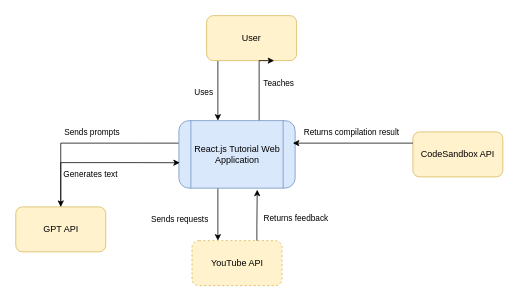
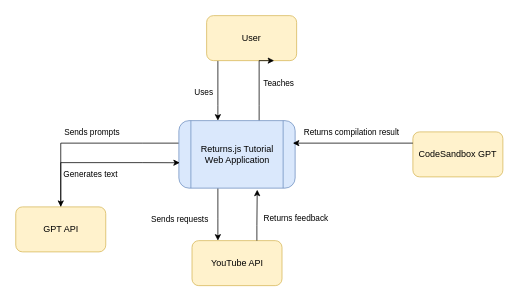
  <mxCell id="0" />
  <mxCell id="1" parent="0" />
  <mxCell id="2" value="" style="edgeStyle=orthogonalEdgeStyle;rounded=0;orthogonalLoop=1;jettySize=auto;html=1;" parent="1" source="4" target="11" edge="1"><mxGeometry relative="1" as="geometry"><Array as="points"><mxPoint x="290" y="140" /><mxPoint x="290" y="140" /></Array></mxGeometry></mxCell>
  <mxCell id="3" value="Uses" style="edgeLabel;html=1;align=center;verticalAlign=middle;resizable=0;points=[];" parent="2" vertex="1" connectable="0"><mxGeometry x="0.025" y="-1" relative="1" as="geometry"><mxPoint x="-19" as="offset" /></mxGeometry></mxCell>
  <mxCell id="4" value="User" style="rounded=1;whiteSpace=wrap;html=1;fillColor=#fff2cc;strokeColor=#d6b656;" parent="1" vertex="1"><mxGeometry x="275" y="20" width="120" height="60" as="geometry" /></mxCell>
  <mxCell id="5" style="edgeStyle=orthogonalEdgeStyle;rounded=0;orthogonalLoop=1;jettySize=auto;html=1;entryX=0.75;entryY=1;entryDx=0;entryDy=0;" parent="1" source="11" target="4" edge="1"><mxGeometry relative="1" as="geometry"><Array as="points"><mxPoint x="345" y="140" /><mxPoint x="345" y="140" /></Array></mxGeometry></mxCell>
  <mxCell id="6" value="Teaches" style="edgeLabel;html=1;align=center;verticalAlign=middle;resizable=0;points=[];" parent="5" vertex="1" connectable="0"><mxGeometry x="0.075" relative="1" as="geometry"><mxPoint x="25" y="3" as="offset" /></mxGeometry></mxCell>
  <mxCell id="7" value="" style="edgeStyle=orthogonalEdgeStyle;rounded=0;orthogonalLoop=1;jettySize=auto;html=1;" parent="1" source="11" target="14" edge="1"><mxGeometry relative="1" as="geometry"><Array as="points"><mxPoint x="190" y="190" /><mxPoint x="190" y="190" /></Array></mxGeometry></mxCell>
  <mxCell id="8" value="Sends prompts" style="edgeLabel;html=1;align=center;verticalAlign=middle;resizable=0;points=[];" parent="7" vertex="1" connectable="0"><mxGeometry x="-0.032" y="-3" relative="1" as="geometry"><mxPoint y="-12" as="offset" /></mxGeometry></mxCell>
  <mxCell id="9" value="" style="edgeStyle=orthogonalEdgeStyle;rounded=0;orthogonalLoop=1;jettySize=auto;html=1;" parent="1" source="11" target="15" edge="1"><mxGeometry relative="1" as="geometry"><Array as="points"><mxPoint x="290" y="290" /><mxPoint x="290" y="290" /></Array></mxGeometry></mxCell>
  <mxCell id="10" value="Sends requests" style="edgeLabel;html=1;align=center;verticalAlign=middle;resizable=0;points=[];" parent="9" vertex="1" connectable="0"><mxGeometry x="-0.2" y="-1" relative="1" as="geometry"><mxPoint x="-51" y="12" as="offset" /></mxGeometry></mxCell>
- <mxCell id="11" value="React.js Tutorial Web Application" style="shape=process;whiteSpace=wrap;html=1;backgroundOutline=1;rounded=1;fillColor=#dae8fc;strokeColor=#6c8ebf;" parent="1" vertex="1"><mxGeometry x="238" y="160" width="155" height="90" as="geometry" /></mxCell>
+ <mxCell id="11" value="Returns.js Tutorial Web Application" style="shape=process;whiteSpace=wrap;html=1;backgroundOutline=1;rounded=1;fillColor=#dae8fc;strokeColor=#6c8ebf;" parent="1" vertex="1"><mxGeometry x="238" y="160" width="155" height="90" as="geometry" /></mxCell>
  <mxCell id="12" style="edgeStyle=orthogonalEdgeStyle;rounded=0;orthogonalLoop=1;jettySize=auto;html=1;entryX=0.008;entryY=0.624;entryDx=0;entryDy=0;entryPerimeter=0;" parent="1" source="14" target="11" edge="1"><mxGeometry relative="1" as="geometry"><Array as="points"><mxPoint x="190" y="216" /><mxPoint x="190" y="216" /></Array></mxGeometry></mxCell>
  <mxCell id="13" value="Generates text" style="edgeLabel;html=1;align=center;verticalAlign=middle;resizable=0;points=[];" parent="12" vertex="1" connectable="0"><mxGeometry x="-0.103" y="-4" relative="1" as="geometry"><mxPoint y="10" as="offset" /></mxGeometry></mxCell>
  <mxCell id="14" value="GPT API" style="whiteSpace=wrap;html=1;fillColor=#fff2cc;strokeColor=#d6b656;rounded=1;" parent="1" vertex="1"><mxGeometry x="20.5" y="275" width="120" height="60" as="geometry" /></mxCell>
- <mxCell id="15" value="YouTube API" style="whiteSpace=wrap;html=1;fillColor=#fff2cc;strokeColor=#d6b656;rounded=1;dashed=1;" parent="1" vertex="1"><mxGeometry x="255.5" y="320" width="120" height="60" as="geometry" /></mxCell>
+ <mxCell id="15" value="YouTube API" style="whiteSpace=wrap;html=1;fillColor=#fff2cc;strokeColor=#d6b656;rounded=1;" parent="1" vertex="1"><mxGeometry x="255.5" y="320" width="120" height="60" as="geometry" /></mxCell>
  <mxCell id="16" style="edgeStyle=orthogonalEdgeStyle;rounded=0;orthogonalLoop=1;jettySize=auto;html=1;entryX=0.674;entryY=1.024;entryDx=0;entryDy=0;entryPerimeter=0;" parent="1" source="15" target="11" edge="1"><mxGeometry relative="1" as="geometry"><Array as="points"><mxPoint x="342" y="300" /><mxPoint x="342" y="300" /></Array></mxGeometry></mxCell>
  <mxCell id="17" value="Returns feedback" style="edgeLabel;html=1;align=center;verticalAlign=middle;resizable=0;points=[];" parent="16" vertex="1" connectable="0"><mxGeometry x="-0.086" relative="1" as="geometry"><mxPoint x="51" as="offset" /></mxGeometry></mxCell>
- <mxCell id="18" value="CodeSandbox API" style="whiteSpace=wrap;html=1;fillColor=#fff2cc;strokeColor=#d6b656;rounded=1;" parent="1" vertex="1"><mxGeometry x="550" y="175" width="120" height="60" as="geometry" /></mxCell>
+ <mxCell id="18" value="CodeSandbox GPT" style="whiteSpace=wrap;html=1;fillColor=#fff2cc;strokeColor=#d6b656;rounded=1;" parent="1" vertex="1"><mxGeometry x="550" y="175" width="120" height="60" as="geometry" /></mxCell>
  <mxCell id="19" style="edgeStyle=orthogonalEdgeStyle;rounded=0;orthogonalLoop=1;jettySize=auto;html=1;" parent="1" source="18" edge="1"><mxGeometry relative="1" as="geometry"><mxPoint x="390" y="190" as="targetPoint" /><Array as="points"><mxPoint x="392" y="190" /></Array></mxGeometry></mxCell>
  <mxCell id="20" value="Returns compilation result" style="edgeLabel;html=1;align=center;verticalAlign=middle;resizable=0;points=[];" parent="19" vertex="1" connectable="0"><mxGeometry x="-0.07" y="4" relative="1" as="geometry"><mxPoint x="-9" y="-19" as="offset" /></mxGeometry></mxCell>
